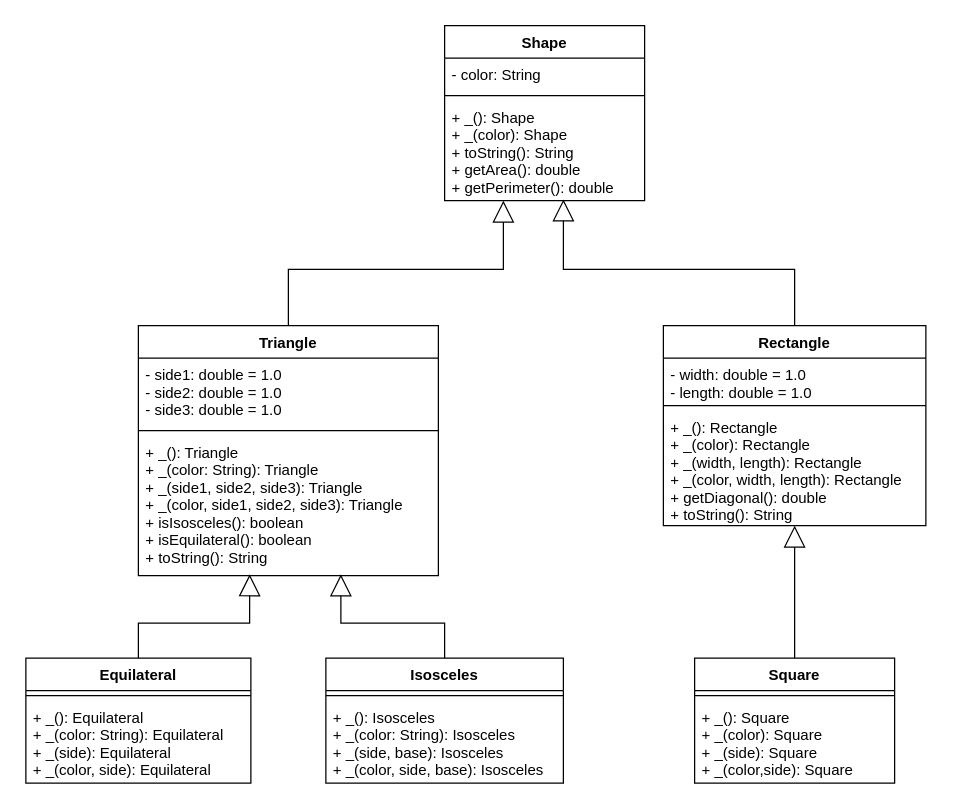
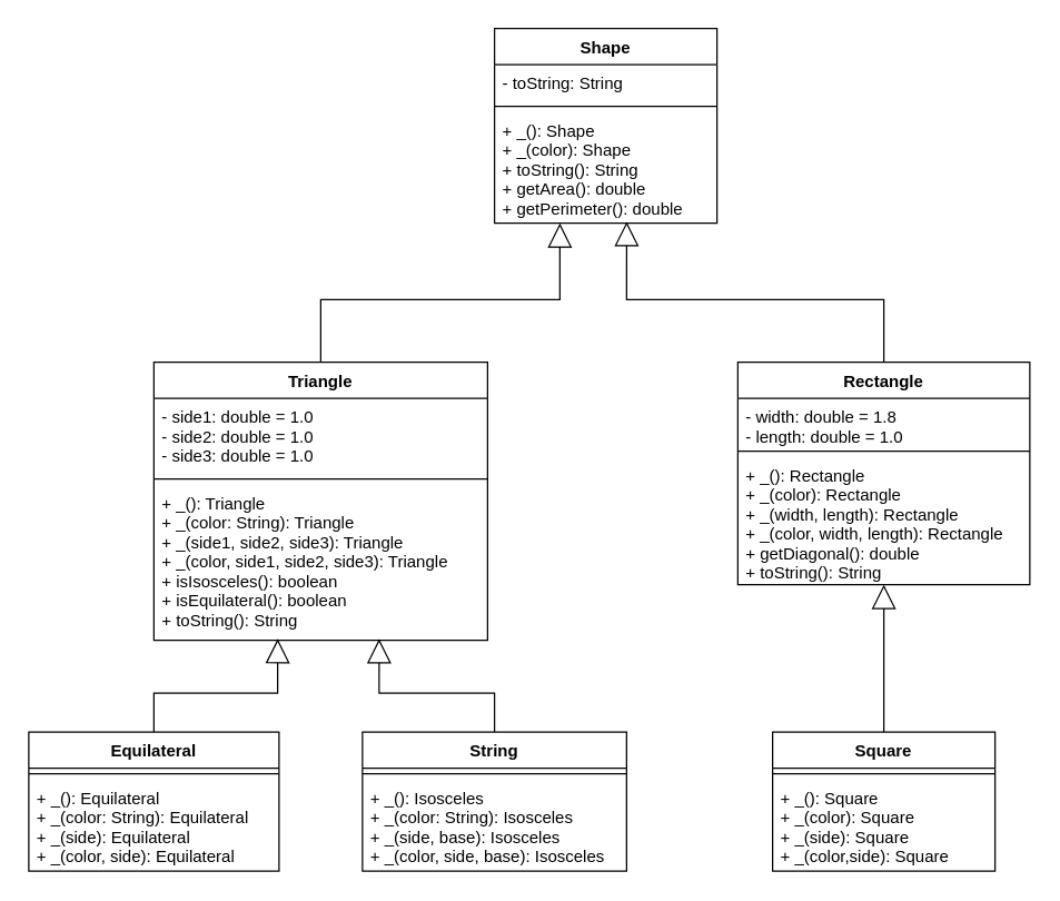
  <mxCell id="0" />
  <mxCell id="1" parent="0" />
  <mxCell id="2" value="Shape" style="swimlane;fontStyle=1;align=center;verticalAlign=top;childLayout=stackLayout;horizontal=1;startSize=26;horizontalStack=0;resizeParent=1;resizeParentMax=0;resizeLast=0;collapsible=1;marginBottom=0;" parent="1" vertex="1"><mxGeometry x="355" y="20" width="160" height="140" as="geometry" /></mxCell>
- <mxCell id="3" value="- color: String" style="text;strokeColor=none;fillColor=none;align=left;verticalAlign=top;spacingLeft=4;spacingRight=4;overflow=hidden;rotatable=0;points=[[0,0.5],[1,0.5]];portConstraint=eastwest;" parent="2" vertex="1"><mxGeometry y="26" width="160" height="26" as="geometry" /></mxCell>
+ <mxCell id="3" value="- toString: String" style="text;strokeColor=none;fillColor=none;align=left;verticalAlign=top;spacingLeft=4;spacingRight=4;overflow=hidden;rotatable=0;points=[[0,0.5],[1,0.5]];portConstraint=eastwest;" parent="2" vertex="1"><mxGeometry y="26" width="160" height="26" as="geometry" /></mxCell>
  <mxCell id="4" value="" style="line;strokeWidth=1;fillColor=none;align=left;verticalAlign=middle;spacingTop=-1;spacingLeft=3;spacingRight=3;rotatable=0;labelPosition=right;points=[];portConstraint=eastwest;" parent="2" vertex="1"><mxGeometry y="52" width="160" height="8" as="geometry" /></mxCell>
  <mxCell id="5" value="+ _(): Shape&#10;+ _(color): Shape&#10;+ toString(): String&#10;+ getArea(): double&#10;+ getPerimeter(): double" style="text;strokeColor=none;fillColor=none;align=left;verticalAlign=top;spacingLeft=4;spacingRight=4;overflow=hidden;rotatable=0;points=[[0,0.5],[1,0.5]];portConstraint=eastwest;" parent="2" vertex="1"><mxGeometry y="60" width="160" height="80" as="geometry" /></mxCell>
  <mxCell id="6" style="edgeStyle=orthogonalEdgeStyle;rounded=0;orthogonalLoop=1;jettySize=auto;html=1;startArrow=none;startFill=0;endArrow=block;endFill=0;strokeWidth=1;jumpSize=6;endSize=15;" parent="1" source="7" target="5" edge="1"><mxGeometry relative="1" as="geometry"><Array as="points"><mxPoint x="230" y="215" /><mxPoint x="402" y="215" /></Array></mxGeometry></mxCell>
  <mxCell id="7" value="Triangle" style="swimlane;fontStyle=1;align=center;verticalAlign=top;childLayout=stackLayout;horizontal=1;startSize=26;horizontalStack=0;resizeParent=1;resizeParentMax=0;resizeLast=0;collapsible=1;marginBottom=0;" parent="1" vertex="1"><mxGeometry x="110" y="260" width="240" height="200" as="geometry" /></mxCell>
  <mxCell id="8" value="- side1: double = 1.0&#10;- side2: double = 1.0&#10;- side3: double = 1.0" style="text;strokeColor=none;fillColor=none;align=left;verticalAlign=top;spacingLeft=4;spacingRight=4;overflow=hidden;rotatable=0;points=[[0,0.5],[1,0.5]];portConstraint=eastwest;" parent="7" vertex="1"><mxGeometry y="26" width="240" height="54" as="geometry" /></mxCell>
  <mxCell id="9" value="" style="line;strokeWidth=1;fillColor=none;align=left;verticalAlign=middle;spacingTop=-1;spacingLeft=3;spacingRight=3;rotatable=0;labelPosition=right;points=[];portConstraint=eastwest;" parent="7" vertex="1"><mxGeometry y="80" width="240" height="8" as="geometry" /></mxCell>
  <mxCell id="10" value="+ _(): Triangle&#10;+ _(color: String): Triangle&#10;+ _(side1, side2, side3): Triangle&#10;+ _(color, side1, side2, side3): Triangle&#10;+ isIsosceles(): boolean&#10;+ isEquilateral(): boolean&#10;+ toString(): String" style="text;strokeColor=none;fillColor=none;align=left;verticalAlign=top;spacingLeft=4;spacingRight=4;overflow=hidden;rotatable=0;points=[[0,0.5],[1,0.5]];portConstraint=eastwest;" parent="7" vertex="1"><mxGeometry y="88" width="240" height="112" as="geometry" /></mxCell>
  <mxCell id="11" style="edgeStyle=orthogonalEdgeStyle;rounded=0;jumpSize=6;orthogonalLoop=1;jettySize=auto;html=1;entryX=0.594;entryY=0.988;entryDx=0;entryDy=0;entryPerimeter=0;startArrow=none;startFill=0;endArrow=block;endFill=0;endSize=15;strokeWidth=1;" parent="1" source="12" target="5" edge="1"><mxGeometry relative="1" as="geometry" /></mxCell>
  <mxCell id="12" value="Rectangle" style="swimlane;fontStyle=1;align=center;verticalAlign=top;childLayout=stackLayout;horizontal=1;startSize=26;horizontalStack=0;resizeParent=1;resizeParentMax=0;resizeLast=0;collapsible=1;marginBottom=0;" parent="1" vertex="1"><mxGeometry x="530" y="260" width="210" height="160" as="geometry" /></mxCell>
- <mxCell id="13" value="- width: double = 1.0&#10;- length: double = 1.0" style="text;strokeColor=none;fillColor=none;align=left;verticalAlign=top;spacingLeft=4;spacingRight=4;overflow=hidden;rotatable=0;points=[[0,0.5],[1,0.5]];portConstraint=eastwest;" parent="12" vertex="1"><mxGeometry y="26" width="210" height="34" as="geometry" /></mxCell>
+ <mxCell id="13" value="- width: double = 1.8&#10;- length: double = 1.0" style="text;strokeColor=none;fillColor=none;align=left;verticalAlign=top;spacingLeft=4;spacingRight=4;overflow=hidden;rotatable=0;points=[[0,0.5],[1,0.5]];portConstraint=eastwest;" parent="12" vertex="1"><mxGeometry y="26" width="210" height="34" as="geometry" /></mxCell>
  <mxCell id="14" value="" style="line;strokeWidth=1;fillColor=none;align=left;verticalAlign=middle;spacingTop=-1;spacingLeft=3;spacingRight=3;rotatable=0;labelPosition=right;points=[];portConstraint=eastwest;" parent="12" vertex="1"><mxGeometry y="60" width="210" height="8" as="geometry" /></mxCell>
  <mxCell id="15" value="+ _(): Rectangle&#10;+ _(color): Rectangle&#10;+ _(width, length): Rectangle&#10;+ _(color, width, length): Rectangle&#10;+ getDiagonal(): double&#10;+ toString(): String" style="text;strokeColor=none;fillColor=none;align=left;verticalAlign=top;spacingLeft=4;spacingRight=4;overflow=hidden;rotatable=0;points=[[0,0.5],[1,0.5]];portConstraint=eastwest;" parent="12" vertex="1"><mxGeometry y="68" width="210" height="92" as="geometry" /></mxCell>
  <mxCell id="16" style="edgeStyle=orthogonalEdgeStyle;rounded=0;jumpSize=6;orthogonalLoop=1;jettySize=auto;html=1;entryX=0.5;entryY=1;entryDx=0;entryDy=0;entryPerimeter=0;startArrow=none;startFill=0;endArrow=block;endFill=0;endSize=15;strokeWidth=1;" parent="1" source="17" target="15" edge="1"><mxGeometry relative="1" as="geometry" /></mxCell>
  <mxCell id="17" value="Square" style="swimlane;fontStyle=1;align=center;verticalAlign=top;childLayout=stackLayout;horizontal=1;startSize=26;horizontalStack=0;resizeParent=1;resizeParentMax=0;resizeLast=0;collapsible=1;marginBottom=0;" parent="1" vertex="1"><mxGeometry x="555" y="526" width="160" height="100" as="geometry" /></mxCell>
  <mxCell id="18" value="" style="line;strokeWidth=1;fillColor=none;align=left;verticalAlign=middle;spacingTop=-1;spacingLeft=3;spacingRight=3;rotatable=0;labelPosition=right;points=[];portConstraint=eastwest;" parent="17" vertex="1"><mxGeometry y="26" width="160" height="8" as="geometry" /></mxCell>
  <mxCell id="19" value="+ _(): Square&#10;+ _(color): Square&#10;+ _(side): Square&#10;+ _(color,side): Square" style="text;strokeColor=none;fillColor=none;align=left;verticalAlign=top;spacingLeft=4;spacingRight=4;overflow=hidden;rotatable=0;points=[[0,0.5],[1,0.5]];portConstraint=eastwest;" parent="17" vertex="1"><mxGeometry y="34" width="160" height="66" as="geometry" /></mxCell>
  <mxCell id="20" style="edgeStyle=orthogonalEdgeStyle;rounded=0;orthogonalLoop=1;jettySize=auto;html=1;entryX=0.675;entryY=0.991;entryDx=0;entryDy=0;entryPerimeter=0;endArrow=block;endFill=0;endSize=15;" parent="1" source="21" target="10" edge="1"><mxGeometry relative="1" as="geometry" /></mxCell>
- <mxCell id="21" value="Isosceles" style="swimlane;fontStyle=1;align=center;verticalAlign=top;childLayout=stackLayout;horizontal=1;startSize=26;horizontalStack=0;resizeParent=1;resizeParentMax=0;resizeLast=0;collapsible=1;marginBottom=0;" parent="1" vertex="1"><mxGeometry x="260" y="526" width="190" height="100" as="geometry" /></mxCell>
+ <mxCell id="21" value="String" style="swimlane;fontStyle=1;align=center;verticalAlign=top;childLayout=stackLayout;horizontal=1;startSize=26;horizontalStack=0;resizeParent=1;resizeParentMax=0;resizeLast=0;collapsible=1;marginBottom=0;" parent="1" vertex="1"><mxGeometry x="260" y="526" width="190" height="100" as="geometry" /></mxCell>
  <mxCell id="22" value="" style="line;strokeWidth=1;fillColor=none;align=left;verticalAlign=middle;spacingTop=-1;spacingLeft=3;spacingRight=3;rotatable=0;labelPosition=right;points=[];portConstraint=eastwest;" parent="21" vertex="1"><mxGeometry y="26" width="190" height="8" as="geometry" /></mxCell>
  <mxCell id="23" value="+ _(): Isosceles&#10;+ _(color: String): Isosceles&#10;+ _(side, base): Isosceles&#10;+ _(color, side, base): Isosceles" style="text;strokeColor=none;fillColor=none;align=left;verticalAlign=top;spacingLeft=4;spacingRight=4;overflow=hidden;rotatable=0;points=[[0,0.5],[1,0.5]];portConstraint=eastwest;" parent="21" vertex="1"><mxGeometry y="34" width="190" height="66" as="geometry" /></mxCell>
  <mxCell id="24" style="edgeStyle=orthogonalEdgeStyle;rounded=0;orthogonalLoop=1;jettySize=auto;html=1;entryX=0.371;entryY=0.991;entryDx=0;entryDy=0;entryPerimeter=0;endArrow=block;endFill=0;endSize=15;" parent="1" source="25" target="10" edge="1"><mxGeometry relative="1" as="geometry" /></mxCell>
  <mxCell id="25" value="Equilateral" style="swimlane;fontStyle=1;align=center;verticalAlign=top;childLayout=stackLayout;horizontal=1;startSize=26;horizontalStack=0;resizeParent=1;resizeParentMax=0;resizeLast=0;collapsible=1;marginBottom=0;" parent="1" vertex="1"><mxGeometry x="20" y="526" width="180" height="100" as="geometry" /></mxCell>
  <mxCell id="26" value="" style="line;strokeWidth=1;fillColor=none;align=left;verticalAlign=middle;spacingTop=-1;spacingLeft=3;spacingRight=3;rotatable=0;labelPosition=right;points=[];portConstraint=eastwest;" parent="25" vertex="1"><mxGeometry y="26" width="180" height="8" as="geometry" /></mxCell>
  <mxCell id="27" value="+ _(): Equilateral&#10;+ _(color: String): Equilateral&#10;+ _(side): Equilateral&#10;+ _(color, side): Equilateral " style="text;strokeColor=none;fillColor=none;align=left;verticalAlign=top;spacingLeft=4;spacingRight=4;overflow=hidden;rotatable=0;points=[[0,0.5],[1,0.5]];portConstraint=eastwest;" parent="25" vertex="1"><mxGeometry y="34" width="180" height="66" as="geometry" /></mxCell>
